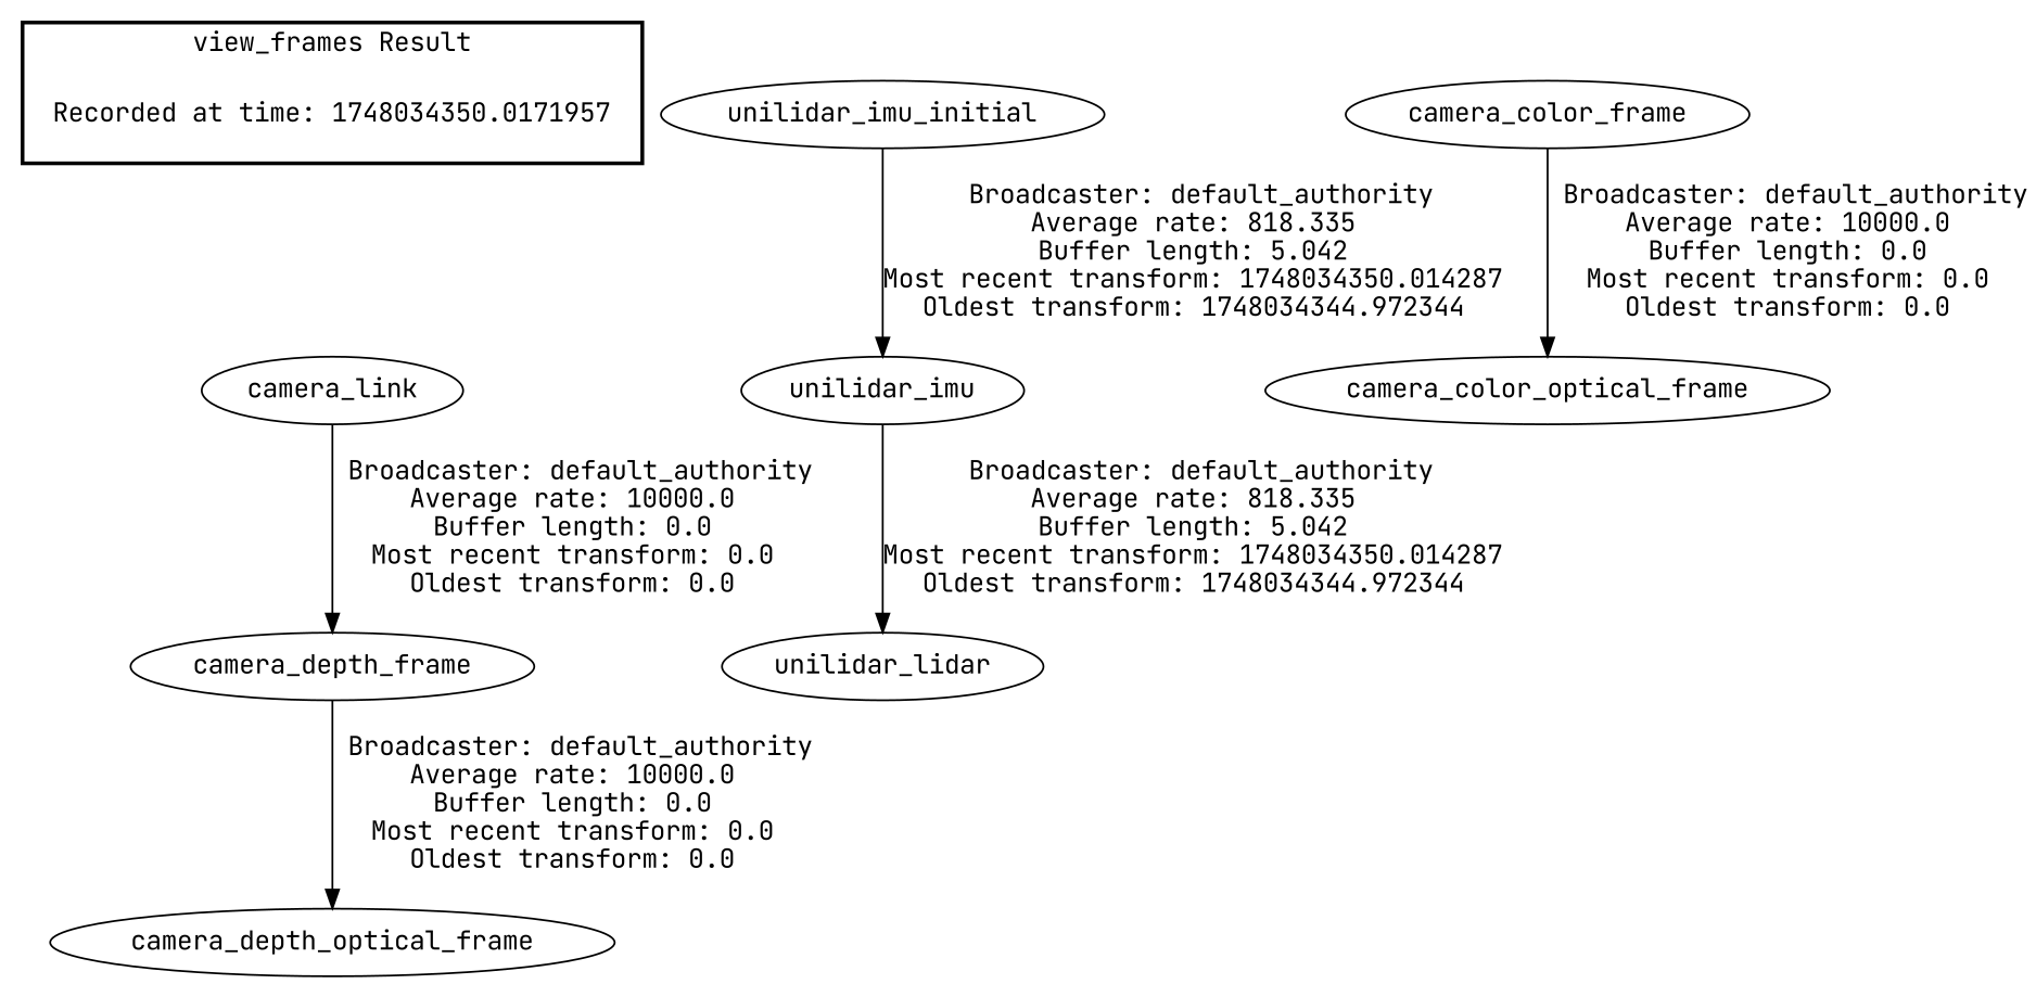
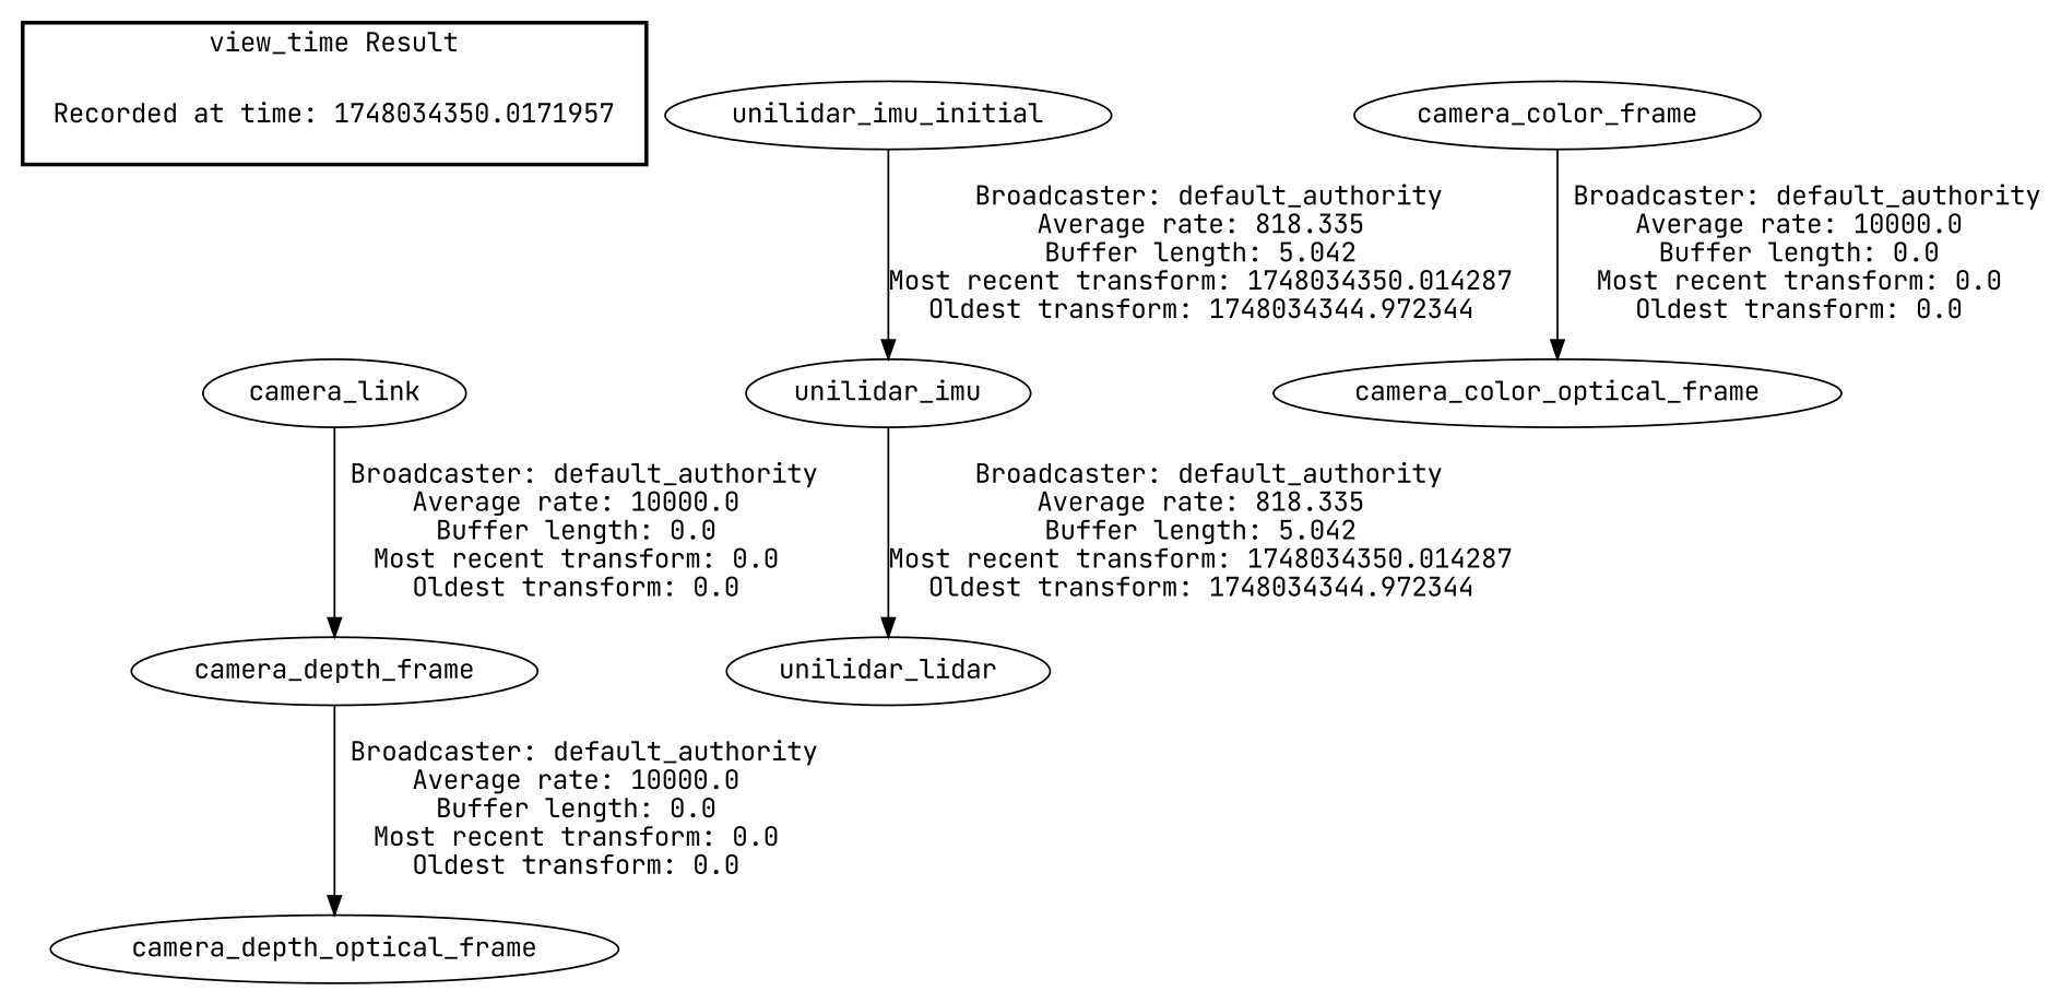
  digraph {
    fontname="JetBrains Mono"
    node [fontname="JetBrains Mono"]
    edge [fontname="JetBrains Mono"]
    "Recorded at time: 1748034350.0171957" [shape=plaintext]
    camera_link
    unilidar_imu_initial
    unilidar_imu
    unilidar_lidar
    camera_depth_frame
    camera_depth_optical_frame
    camera_color_frame
    camera_color_optical_frame
    subgraph cluster_1 {
      color=black
-     label="view_frames Result"
+     label="view_time Result"
      style=bold
      "Recorded at time: 1748034350.0171957"
    }
    "Recorded at time: 1748034350.0171957" -> camera_link [style=invis]
    camera_link -> camera_depth_frame [label=" Broadcaster: default_authority\nAverage rate: 10000.0\nBuffer length: 0.0\nMost recent transform: 0.0\nOldest transform: 0.0\n"]
    unilidar_imu_initial -> unilidar_imu [label=" Broadcaster: default_authority\nAverage rate: 818.335\nBuffer length: 5.042\nMost recent transform: 1748034350.014287\nOldest transform: 1748034344.972344\n"]
    unilidar_imu -> unilidar_lidar [label=" Broadcaster: default_authority\nAverage rate: 818.335\nBuffer length: 5.042\nMost recent transform: 1748034350.014287\nOldest transform: 1748034344.972344\n"]
    camera_depth_frame -> camera_depth_optical_frame [label=" Broadcaster: default_authority\nAverage rate: 10000.0\nBuffer length: 0.0\nMost recent transform: 0.0\nOldest transform: 0.0\n"]
    camera_color_frame -> camera_color_optical_frame [label=" Broadcaster: default_authority\nAverage rate: 10000.0\nBuffer length: 0.0\nMost recent transform: 0.0\nOldest transform: 0.0\n"]
  }
